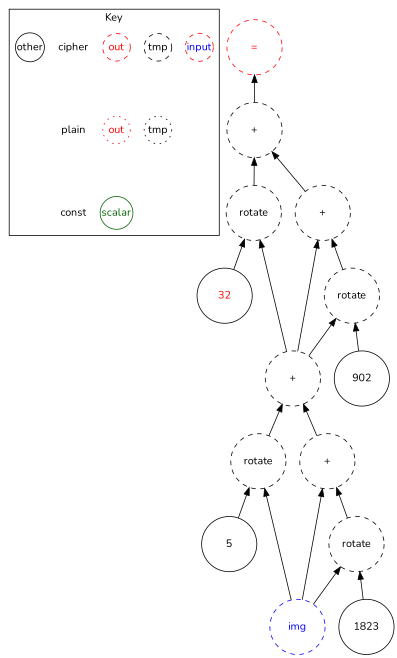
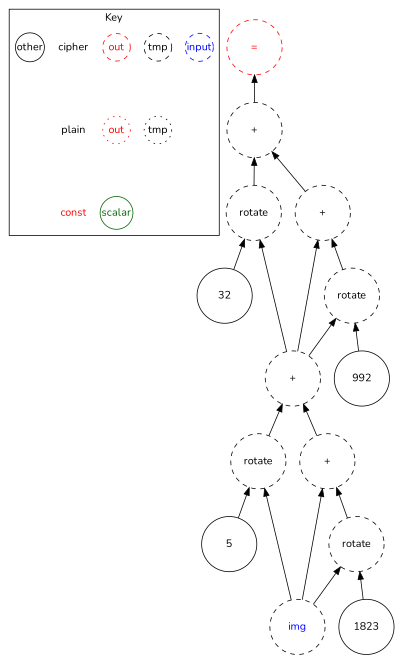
  digraph {
    fontname=Nunito
    node [fontname=Nunito margin=0 shape=circle style=dashed]
    edge [dir=back fontname=Nunito]
-   n1 [color=red fontcolor=blue label=input width=0.5]
+   n1 [color=blue fontcolor=blue label=input width=0.5]
    n2 [color=black fontcolor=black label=tmp width=0.5]
    n3 [color=black fontcolor=black label=tmp style=dotted width=0.5]
    n4 [color=red fontcolor=red label=out width=0.5]
    n5 [color=red fontcolor=red label=out style=dotted width=0.5]
    cipher [shape=plain width=0.5 style=""]
    plain [shape=plain width=0.5 style=""]
    other [color=black fontcolor=black style=solid width=0.5]
    scalar [color=darkgreen fontcolor=darkgreen style=solid width=0.5]
-   const [shape=plain width=0.5 style=""]
-   n11 [label=32 style=solid width=1 fontcolor=red]
+   const [shape=plain width=0.5 fontcolor=red style=""]
+   n11 [label=32 style=solid width=1]
    n12 [label=5 style=solid width=1]
-   n13 [color=blue fontcolor=blue label=img width=1]
+   n13 [color=black fontcolor=blue label=img width=1]
    n14 [label=rotate width=1]
    n15 [label=1823 style=solid width=1]
    n16 [label=rotate width=1]
    n17 [label="+" width=1]
    n18 [label="+" width=1]
    n19 [label=rotate width=1]
-   n20 [label=902 style=solid width=1]
+   n20 [label=992 style=solid width=1]
    n21 [label=rotate width=1]
    n22 [label="+" width=1]
    n23 [label="+" width=1]
    n24 [color=red fontcolor=red label="=" width=1]
    subgraph cluster_1 {
      label=Key
      n1
      n2
      n3
      n4
      n5
      cipher
      plain
      other
      scalar
      const
    }
    n2 -> n3 [dir=forward style=invis]
    n4 -> n5 [dir=forward style=invis]
    n5 -> scalar [dir=forward style=invis]
    cipher -> plain [dir=forward style=invis]
    plain -> const [dir=forward style=invis]
    n14 -> n12
    n14 -> n13
    n16 -> n13
    n16 -> n15
    n17 -> n13
    n17 -> n16
    n18 -> n14
    n18 -> n17
    n19 -> n11
    n19 -> n18
    n21 -> n18
    n21 -> n20
    n22 -> n18
    n22 -> n21
    n23 -> n19
    n23 -> n22
    n24 -> n23
  }
